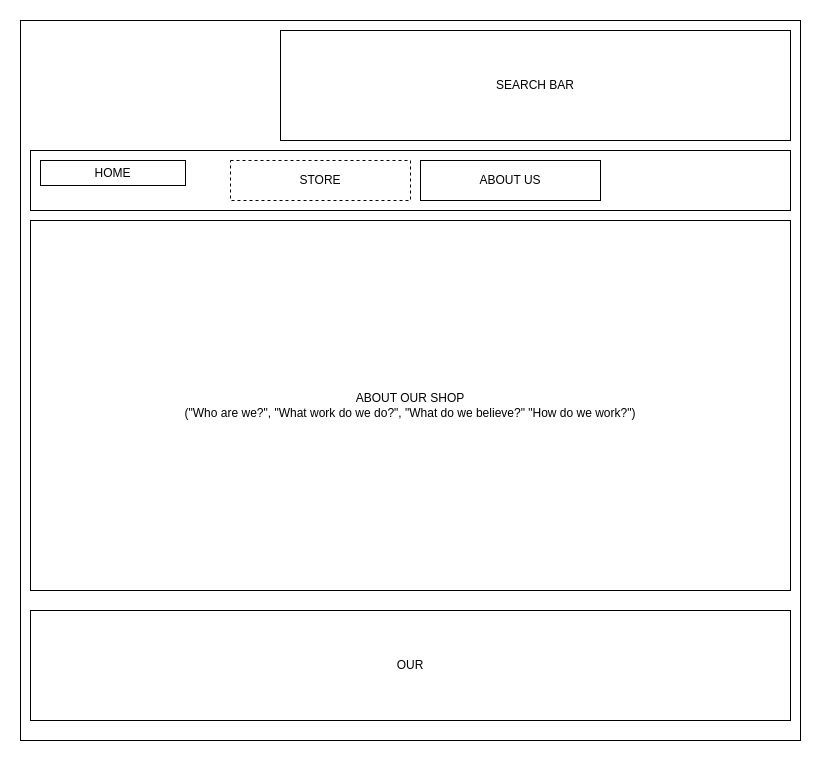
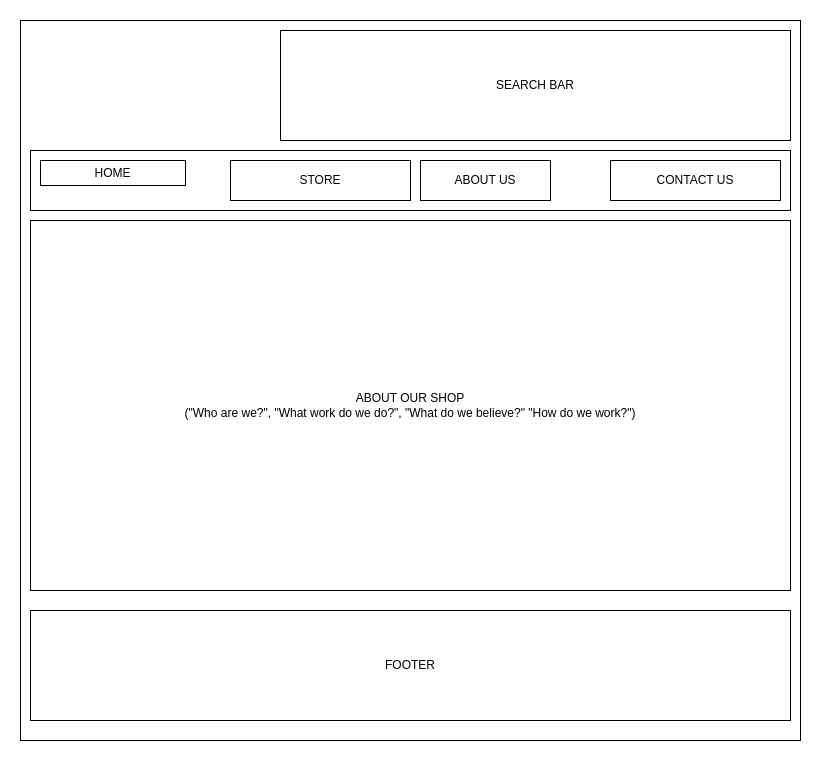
  <mxCell id="0" />
  <mxCell id="1" parent="0" />
  <mxCell id="2" value="" style="rounded=0;whiteSpace=wrap;html=1;" parent="1" vertex="1"><mxGeometry x="20" y="20" width="780" height="720" as="geometry" /></mxCell>
  <mxCell id="3" value="ABOUT OUR SHOP&lt;br&gt;(&quot;Who are we?&quot;, &quot;What work do we do?&quot;, &quot;What do we believe?&quot; &quot;How do we work?&quot;)" style="rounded=0;whiteSpace=wrap;html=1;" parent="1" vertex="1"><mxGeometry x="30" y="220" width="760" height="370" as="geometry" /></mxCell>
  <mxCell id="4" value="SEARCH BAR" style="rounded=0;whiteSpace=wrap;html=1;" parent="1" vertex="1"><mxGeometry x="280" y="30" width="510" height="110" as="geometry" /></mxCell>
  <mxCell id="5" value="" style="rounded=0;whiteSpace=wrap;html=1;" parent="1" vertex="1"><mxGeometry x="30" y="150" width="760" height="60" as="geometry" /></mxCell>
  <mxCell id="6" value="HOME" style="rounded=0;whiteSpace=wrap;html=1;" parent="1" vertex="1"><mxGeometry x="40" y="160" width="145" height="25" as="geometry" /></mxCell>
- <mxCell id="7" value="STORE" style="rounded=0;whiteSpace=wrap;html=1;dashed=1;" parent="1" vertex="1"><mxGeometry x="230" y="160" width="180" height="40" as="geometry" /></mxCell>
- <mxCell id="9" value="ABOUT US" style="rounded=0;whiteSpace=wrap;html=1;" parent="1" vertex="1"><mxGeometry x="420" y="160" width="180" height="40" as="geometry" /></mxCell>
- <mxCell id="10" value="OUR" style="rounded=0;whiteSpace=wrap;html=1;" vertex="1" parent="1"><mxGeometry x="30" y="610" width="760" height="110" as="geometry" /></mxCell>
+ <mxCell id="7" value="STORE" style="rounded=0;whiteSpace=wrap;html=1;" parent="1" vertex="1"><mxGeometry x="230" y="160" width="180" height="40" as="geometry" /></mxCell>
+ <mxCell id="8" value="CONTACT US" style="rounded=0;whiteSpace=wrap;html=1;" parent="1" vertex="1"><mxGeometry x="610" y="160" width="170" height="40" as="geometry" /></mxCell>
+ <mxCell id="9" value="ABOUT US" style="rounded=0;whiteSpace=wrap;html=1;" parent="1" vertex="1"><mxGeometry x="420" y="160" width="130" height="40" as="geometry" /></mxCell>
+ <mxCell id="10" value="FOOTER" style="rounded=0;whiteSpace=wrap;html=1;" vertex="1" parent="1"><mxGeometry x="30" y="610" width="760" height="110" as="geometry" /></mxCell>
